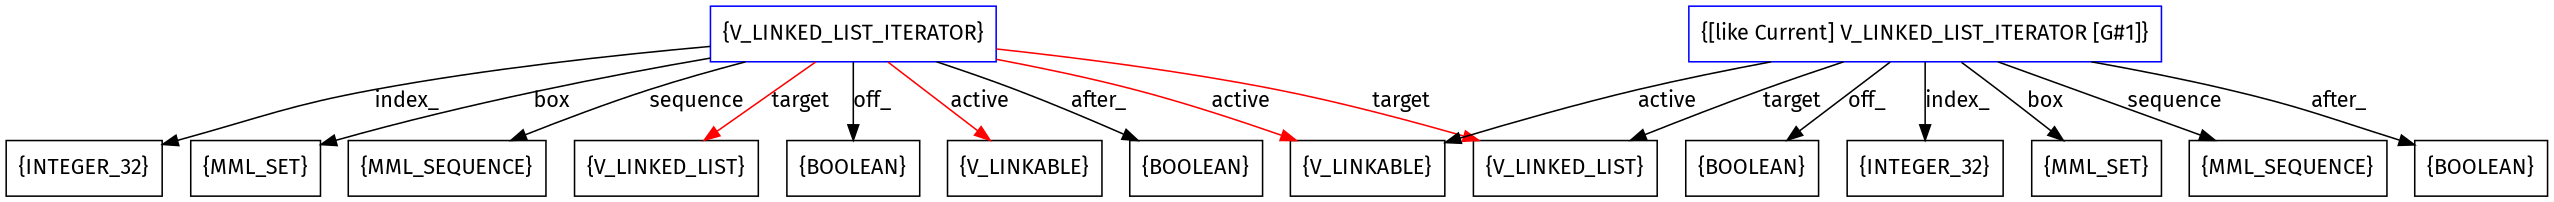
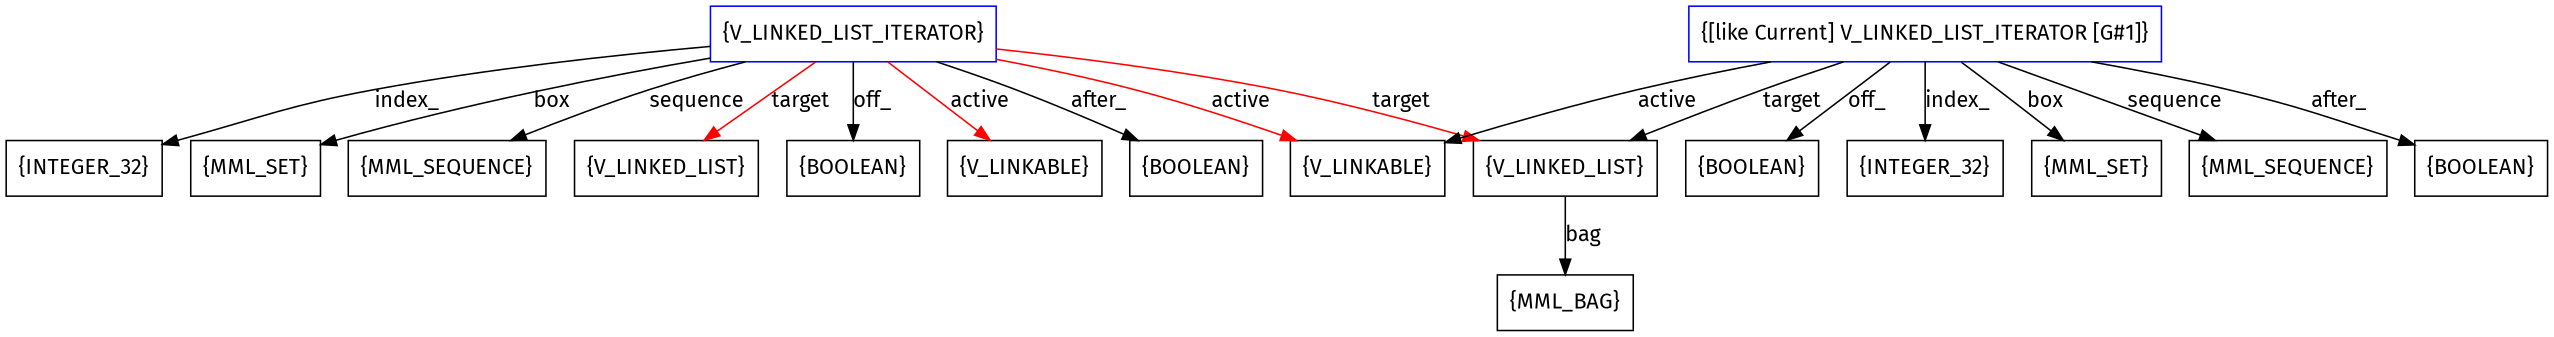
  digraph {
    fontname="Fira Sans"
    node [fontname="Fira Sans" shape=box]
    edge [fontname="Fira Sans"]
    n1 [color=blue label=<{V_LINKED_LIST_ITERATOR}>]
    n2 [label=<{BOOLEAN}>]
    n3 [label=<{INTEGER_32}>]
    n4 [label=<{MML_SET}>]
    n5 [label=<{MML_SEQUENCE}>]
    n6 [label=<{V_LINKED_LIST}>]
    n7 [label=<{V_LINKED_LIST}>]
    n8 [label=<{V_LINKABLE}>]
    n9 [label=<{V_LINKABLE}>]
    n10 [label=<{BOOLEAN}>]
    n11 [color=blue label=<{[like Current] V_LINKED_LIST_ITERATOR [G#1]}>]
    n12 [label=<{BOOLEAN}>]
    n13 [label=<{INTEGER_32}>]
    n14 [label=<{MML_SET}>]
    n15 [label=<{MML_SEQUENCE}>]
    n16 [label=<{BOOLEAN}>]
+   n17 [label=<{MML_BAG}>]
    n1 -> n2 [label=<off_>]
    n1 -> n3 [label=<index_>]
    n1 -> n4 [label=box]
    n1 -> n5 [label=<sequence>]
    n1 -> n6 [color=red label=<target>]
    n1 -> n7 [color=red label=<target>]
    n1 -> n8 [color=red label=<active>]
    n1 -> n9 [color=red label=<active>]
    n1 -> n10 [label=<after_>]
+   n7 -> n17 [label=<bag>]
    n11 -> n7 [label=<target>]
    n11 -> n9 [label=<active>]
    n11 -> n12 [label=<off_>]
    n11 -> n13 [label=<index_>]
    n11 -> n14 [label=box]
    n11 -> n15 [label=<sequence>]
    n11 -> n16 [label=<after_>]
  }
